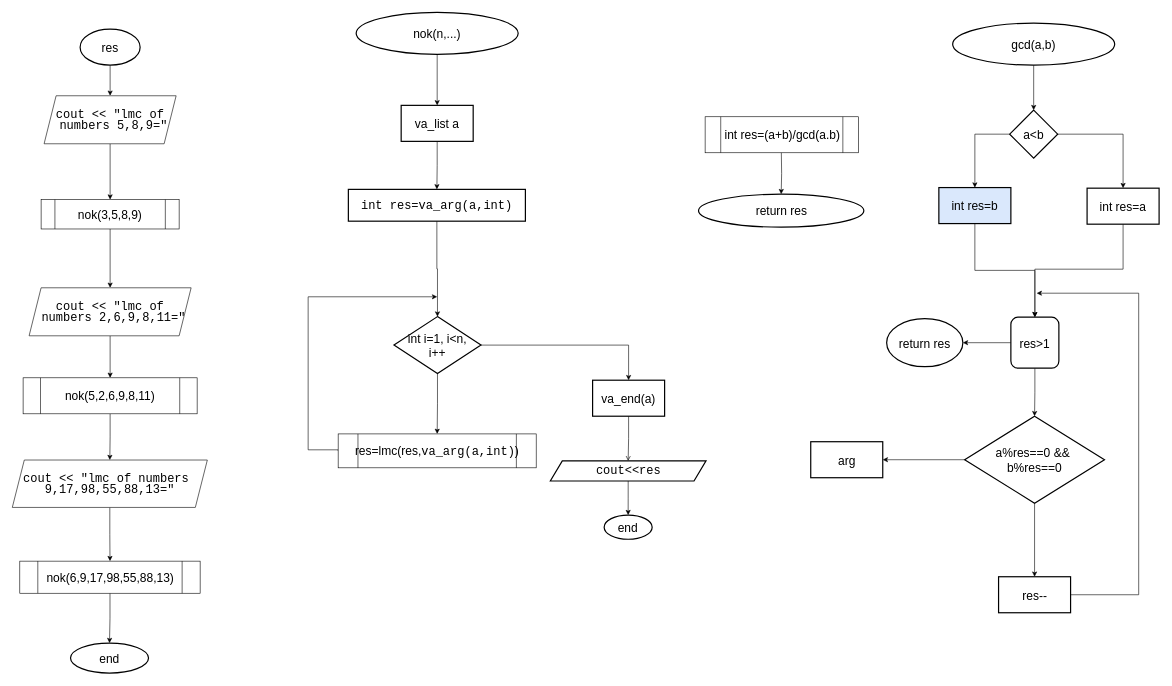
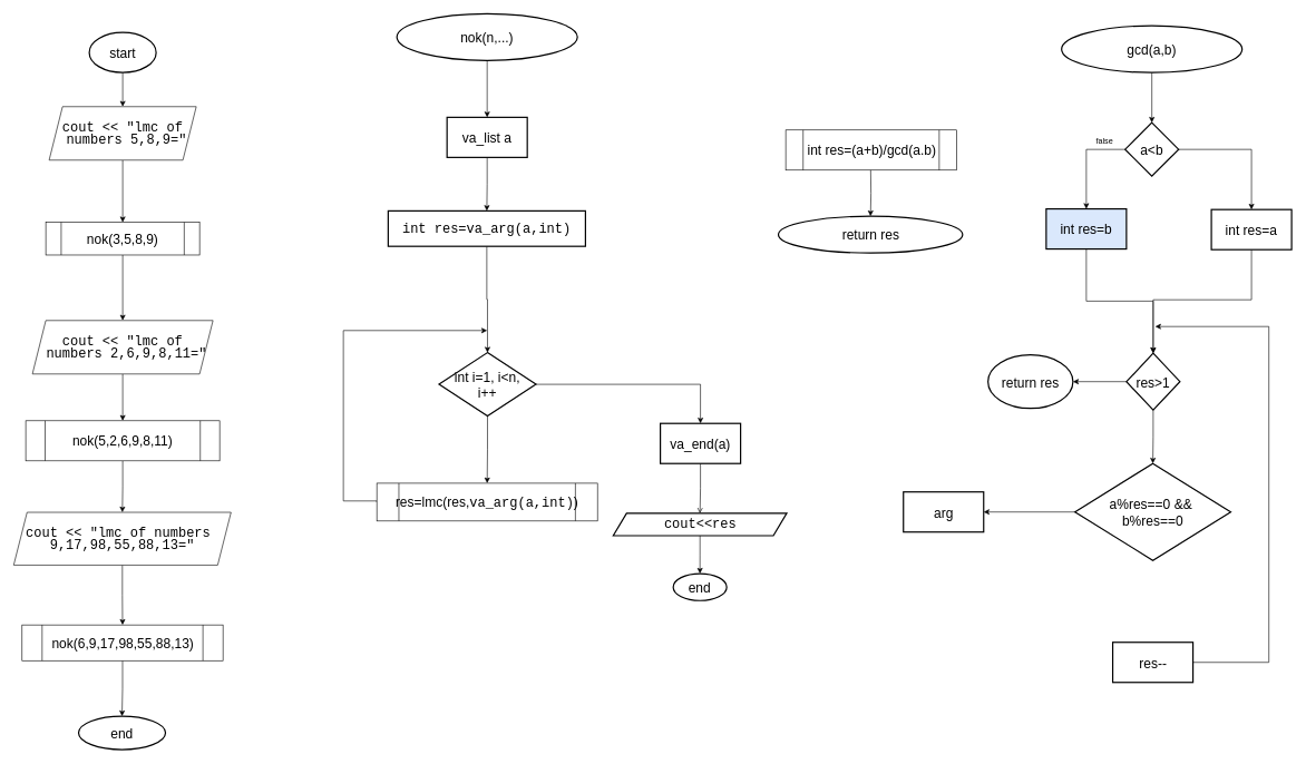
  <mxCell id="0" />
  <mxCell id="1" parent="0" />
  <mxCell id="2" value="" style="edgeStyle=orthogonalEdgeStyle;rounded=0;orthogonalLoop=1;jettySize=auto;html=1;" parent="1" source="3" target="40" edge="1"><mxGeometry relative="1" as="geometry"><mxPoint x="183" y="188" as="targetPoint" /></mxGeometry></mxCell>
- <mxCell id="3" value="&lt;font style=&quot;font-size: 20px;&quot;&gt;res&lt;/font&gt;" style="strokeWidth=2;html=1;shape=mxgraph.flowchart.start_1;whiteSpace=wrap;" parent="1" vertex="1"><mxGeometry x="133" y="48" width="100" height="60" as="geometry" /></mxCell>
+ <mxCell id="3" value="&lt;font style=&quot;font-size: 20px;&quot;&gt;start&lt;/font&gt;" style="strokeWidth=2;html=1;shape=mxgraph.flowchart.start_1;whiteSpace=wrap;" parent="1" vertex="1"><mxGeometry x="133" y="48" width="100" height="60" as="geometry" /></mxCell>
  <mxCell id="4" value="&lt;font style=&quot;font-size: 20px;&quot;&gt;end&lt;/font&gt;" style="ellipse;whiteSpace=wrap;html=1;strokeWidth=2;" parent="1" vertex="1"><mxGeometry x="117" y="1071" width="130" height="50" as="geometry" /></mxCell>
  <mxCell id="5" value="" style="edgeStyle=orthogonalEdgeStyle;rounded=0;orthogonalLoop=1;jettySize=auto;html=1;" parent="1" source="6" target="36" edge="1"><mxGeometry relative="1" as="geometry" /></mxCell>
  <mxCell id="6" value="&lt;font style=&quot;font-size: 20px;&quot;&gt;nok(n,...)&lt;/font&gt;" style="strokeWidth=2;html=1;shape=mxgraph.flowchart.start_1;whiteSpace=wrap;" parent="1" vertex="1"><mxGeometry x="593" y="20" width="270" height="70" as="geometry" /></mxCell>
  <mxCell id="7" value="" style="edgeStyle=orthogonalEdgeStyle;rounded=0;orthogonalLoop=1;jettySize=auto;html=1;" parent="1" source="9" target="33" edge="1"><mxGeometry relative="1" as="geometry"><mxPoint x="727.8" y="719.5" as="targetPoint" /></mxGeometry></mxCell>
  <mxCell id="8" value="" style="edgeStyle=orthogonalEdgeStyle;rounded=0;orthogonalLoop=1;jettySize=auto;html=1;" parent="1" source="9" target="52" edge="1"><mxGeometry relative="1" as="geometry" /></mxCell>
  <mxCell id="9" value="&lt;font style=&quot;font-size: 20px;&quot;&gt;int i=1, i&amp;lt;n,&lt;/font&gt;&lt;div&gt;&lt;font style=&quot;font-size: 20px;&quot;&gt;i++&lt;/font&gt;&lt;/div&gt;" style="rhombus;whiteSpace=wrap;html=1;strokeWidth=2;" parent="1" vertex="1"><mxGeometry x="656" y="527" width="145" height="95" as="geometry" /></mxCell>
  <mxCell id="10" style="edgeStyle=orthogonalEdgeStyle;rounded=0;orthogonalLoop=1;jettySize=auto;html=1;exitX=0;exitY=0.5;exitDx=0;exitDy=0;" parent="1" source="33" edge="1"><mxGeometry relative="1" as="geometry"><mxPoint x="728" y="494" as="targetPoint" /><Array as="points"><mxPoint x="563" y="749" /><mxPoint x="513" y="749" /><mxPoint x="513" y="494" /></Array><mxPoint x="630.5" y="749.5" as="sourcePoint" /></mxGeometry></mxCell>
  <mxCell id="11" value="" style="edgeStyle=orthogonalEdgeStyle;rounded=0;orthogonalLoop=1;jettySize=auto;html=1;" parent="1" target="12" edge="1"><mxGeometry relative="1" as="geometry"><mxPoint x="1301.5" y="253" as="sourcePoint" /></mxGeometry></mxCell>
  <mxCell id="12" value="&lt;font style=&quot;font-size: 20px;&quot;&gt;return res&lt;/font&gt;" style="ellipse;whiteSpace=wrap;html=1;strokeWidth=2;" parent="1" vertex="1"><mxGeometry x="1163.5" y="323" width="275.5" height="55" as="geometry" /></mxCell>
  <mxCell id="13" value="" style="edgeStyle=orthogonalEdgeStyle;rounded=0;orthogonalLoop=1;jettySize=auto;html=1;" parent="1" source="14" target="17" edge="1"><mxGeometry relative="1" as="geometry" /></mxCell>
  <mxCell id="14" value="&lt;font style=&quot;font-size: 20px;&quot;&gt;gcd(a,b)&lt;/font&gt;" style="strokeWidth=2;html=1;shape=mxgraph.flowchart.start_1;whiteSpace=wrap;" parent="1" vertex="1"><mxGeometry x="1587" y="38" width="270" height="70" as="geometry" /></mxCell>
  <mxCell id="15" value="" style="edgeStyle=orthogonalEdgeStyle;rounded=0;orthogonalLoop=1;jettySize=auto;html=1;" parent="1" source="17" target="19" edge="1"><mxGeometry relative="1" as="geometry" /></mxCell>
  <mxCell id="16" style="edgeStyle=orthogonalEdgeStyle;rounded=0;orthogonalLoop=1;jettySize=auto;html=1;exitX=0;exitY=0.5;exitDx=0;exitDy=0;" parent="1" source="17" target="21" edge="1"><mxGeometry relative="1" as="geometry" /></mxCell>
  <mxCell id="17" value="&lt;font style=&quot;font-size: 20px;&quot;&gt;a&amp;lt;b&lt;/font&gt;" style="rhombus;whiteSpace=wrap;html=1;strokeWidth=2;" parent="1" vertex="1"><mxGeometry x="1682" y="183" width="80" height="80" as="geometry" /></mxCell>
  <mxCell id="18" value="" style="edgeStyle=orthogonalEdgeStyle;rounded=0;orthogonalLoop=1;jettySize=auto;html=1;entryX=0.5;entryY=0;entryDx=0;entryDy=0;" parent="1" source="19" target="25" edge="1"><mxGeometry relative="1" as="geometry"><Array as="points"><mxPoint x="1871" y="448" /><mxPoint x="1724" y="448" /></Array></mxGeometry></mxCell>
  <mxCell id="19" value="&lt;font style=&quot;font-size: 20px;&quot;&gt;int res=a&lt;/font&gt;" style="whiteSpace=wrap;html=1;strokeWidth=2;" parent="1" vertex="1"><mxGeometry x="1811" y="313" width="120" height="60" as="geometry" /></mxCell>
  <mxCell id="20" style="edgeStyle=orthogonalEdgeStyle;rounded=0;orthogonalLoop=1;jettySize=auto;html=1;exitX=0.5;exitY=1;exitDx=0;exitDy=0;entryX=0.5;entryY=0;entryDx=0;entryDy=0;" parent="1" source="21" target="25" edge="1"><mxGeometry relative="1" as="geometry" /></mxCell>
  <mxCell id="21" value="&lt;font style=&quot;font-size: 20px;&quot;&gt;int res=b&lt;/font&gt;" style="whiteSpace=wrap;html=1;strokeWidth=2;fillColor=#dae8fc;" parent="1" vertex="1"><mxGeometry x="1564" y="312" width="120" height="60" as="geometry" /></mxCell>
+ <mxCell id="22" value="false" style="text;html=1;align=center;verticalAlign=middle;resizable=0;points=[];autosize=1;strokeColor=none;fillColor=none;" parent="1" vertex="1"><mxGeometry x="1626" y="196" width="50" height="30" as="geometry" /></mxCell>
  <mxCell id="23" value="" style="edgeStyle=orthogonalEdgeStyle;rounded=0;orthogonalLoop=1;jettySize=auto;html=1;" parent="1" source="25" target="28" edge="1"><mxGeometry relative="1" as="geometry" /></mxCell>
  <mxCell id="24" value="" style="edgeStyle=orthogonalEdgeStyle;rounded=0;orthogonalLoop=1;jettySize=auto;html=1;" parent="1" source="25" target="32" edge="1"><mxGeometry relative="1" as="geometry" /></mxCell>
- <mxCell id="25" value="&lt;font style=&quot;font-size: 20px;&quot;&gt;res&amp;gt;1&lt;/font&gt;" style="whiteSpace=wrap;html=1;strokeWidth=2;rounded=1;" parent="1" vertex="1"><mxGeometry x="1684" y="528" width="80" height="85" as="geometry" /></mxCell>
+ <mxCell id="25" value="&lt;font style=&quot;font-size: 20px;&quot;&gt;res&amp;gt;1&lt;/font&gt;" style="rhombus;whiteSpace=wrap;html=1;strokeWidth=2;" parent="1" vertex="1"><mxGeometry x="1684" y="528" width="80" height="85" as="geometry" /></mxCell>
  <mxCell id="26" value="" style="edgeStyle=orthogonalEdgeStyle;rounded=0;orthogonalLoop=1;jettySize=auto;html=1;" parent="1" source="28" target="29" edge="1"><mxGeometry relative="1" as="geometry" /></mxCell>
- <mxCell id="27" value="" style="edgeStyle=orthogonalEdgeStyle;rounded=0;orthogonalLoop=1;jettySize=auto;html=1;" parent="1" source="28" target="31" edge="1"><mxGeometry relative="1" as="geometry" /></mxCell>
  <mxCell id="28" value="&lt;span style=&quot;font-size: 20px;&quot;&gt;a%res==0 &amp;amp;&amp;amp;&amp;nbsp;&lt;/span&gt;&lt;div&gt;&lt;span style=&quot;font-size: 20px;&quot;&gt;b%res==0&lt;/span&gt;&lt;/div&gt;" style="rhombus;whiteSpace=wrap;html=1;strokeWidth=2;" parent="1" vertex="1"><mxGeometry x="1607" y="693" width="233" height="145" as="geometry" /></mxCell>
  <mxCell id="29" value="&lt;div style=&quot;font-size: 20px;&quot;&gt;&lt;font style=&quot;font-size: 20px;&quot;&gt;arg&lt;/font&gt;&lt;/div&gt;" style="whiteSpace=wrap;html=1;strokeWidth=2;" parent="1" vertex="1"><mxGeometry x="1350.5" y="735.5" width="120" height="60" as="geometry" /></mxCell>
  <mxCell id="30" style="edgeStyle=orthogonalEdgeStyle;rounded=0;orthogonalLoop=1;jettySize=auto;html=1;exitX=1;exitY=0.5;exitDx=0;exitDy=0;" parent="1" source="31" edge="1"><mxGeometry relative="1" as="geometry"><mxPoint x="1727" y="488" as="targetPoint" /><Array as="points"><mxPoint x="1897" y="990" /><mxPoint x="1897" y="488" /></Array></mxGeometry></mxCell>
  <mxCell id="31" value="&lt;font style=&quot;font-size: 20px;&quot;&gt;res--&lt;/font&gt;" style="whiteSpace=wrap;html=1;strokeWidth=2;" parent="1" vertex="1"><mxGeometry x="1663.5" y="960.5" width="120" height="60" as="geometry" /></mxCell>
  <mxCell id="32" value="&lt;font style=&quot;font-size: 20px;&quot;&gt;return res&lt;/font&gt;" style="ellipse;whiteSpace=wrap;html=1;strokeWidth=2;" parent="1" vertex="1"><mxGeometry x="1477" y="530.5" width="127" height="80" as="geometry" /></mxCell>
  <mxCell id="33" value="&lt;span style=&quot;font-size: 20px;&quot;&gt;res=lmc(res,&lt;/span&gt;&lt;span style=&quot;font-family: Consolas, &amp;quot;Courier New&amp;quot;, monospace; font-size: 20px; white-space: pre;&quot;&gt;va_arg(a,int)&lt;/span&gt;&lt;span style=&quot;font-size: 20px;&quot;&gt;)&lt;/span&gt;" style="shape=process;whiteSpace=wrap;html=1;backgroundOutline=1;" parent="1" vertex="1"><mxGeometry x="563" y="722.5" width="330" height="56.5" as="geometry" /></mxCell>
  <mxCell id="34" value="&lt;span style=&quot;font-size: 20px;&quot;&gt;int res=(a+b)/gcd(a.b)&lt;/span&gt;" style="shape=process;whiteSpace=wrap;html=1;backgroundOutline=1;" parent="1" vertex="1"><mxGeometry x="1174.5" y="194" width="255.5" height="60" as="geometry" /></mxCell>
  <mxCell id="35" value="" style="edgeStyle=orthogonalEdgeStyle;rounded=0;orthogonalLoop=1;jettySize=auto;html=1;" parent="1" source="36" target="38" edge="1"><mxGeometry relative="1" as="geometry" /></mxCell>
  <mxCell id="36" value="&lt;font style=&quot;font-size: 20px;&quot;&gt;va_list a&lt;/font&gt;" style="whiteSpace=wrap;html=1;strokeWidth=2;" parent="1" vertex="1"><mxGeometry x="668" y="175" width="120" height="60" as="geometry" /></mxCell>
  <mxCell id="37" style="edgeStyle=orthogonalEdgeStyle;rounded=0;orthogonalLoop=1;jettySize=auto;html=1;entryX=0.5;entryY=0;entryDx=0;entryDy=0;" parent="1" source="38" target="9" edge="1"><mxGeometry relative="1" as="geometry" /></mxCell>
  <mxCell id="38" value="&lt;div style=&quot;font-family: Consolas, &amp;quot;Courier New&amp;quot;, monospace; font-size: 20px; line-height: 19px; white-space: pre;&quot;&gt;int res=va_arg(a,int)&lt;/div&gt;" style="whiteSpace=wrap;html=1;strokeWidth=2;" parent="1" vertex="1"><mxGeometry x="580" y="315" width="295" height="53" as="geometry" /></mxCell>
  <mxCell id="39" value="" style="edgeStyle=orthogonalEdgeStyle;rounded=0;orthogonalLoop=1;jettySize=auto;html=1;" parent="1" source="40" target="46" edge="1"><mxGeometry relative="1" as="geometry"><mxPoint x="183" y="319" as="targetPoint" /></mxGeometry></mxCell>
  <mxCell id="40" value="&lt;div style=&quot;font-family: Consolas, &amp;quot;Courier New&amp;quot;, monospace; font-size: 20px; line-height: 19px; white-space: pre;&quot;&gt;cout &amp;lt;&amp;lt; &quot;lmc of&lt;/div&gt;&lt;div style=&quot;font-family: Consolas, &amp;quot;Courier New&amp;quot;, monospace; font-size: 20px; line-height: 19px; white-space: pre;&quot;&gt; numbers 5,8,9=&quot;&lt;/div&gt;" style="shape=parallelogram;perimeter=parallelogramPerimeter;whiteSpace=wrap;html=1;fixedSize=1;" parent="1" vertex="1"><mxGeometry x="73" y="159" width="220" height="80" as="geometry" /></mxCell>
  <mxCell id="41" value="" style="edgeStyle=orthogonalEdgeStyle;rounded=0;orthogonalLoop=1;jettySize=auto;html=1;exitX=0.5;exitY=1;exitDx=0;exitDy=0;" parent="1" source="46" target="43" edge="1"><mxGeometry relative="1" as="geometry"><mxPoint x="183" y="399" as="sourcePoint" /></mxGeometry></mxCell>
  <mxCell id="42" value="" style="edgeStyle=orthogonalEdgeStyle;rounded=0;orthogonalLoop=1;jettySize=auto;html=1;" parent="1" source="43" target="48" edge="1"><mxGeometry relative="1" as="geometry"><mxPoint x="183" y="639" as="targetPoint" /></mxGeometry></mxCell>
  <mxCell id="43" value="&lt;div style=&quot;font-family: Consolas, &amp;quot;Courier New&amp;quot;, monospace; font-size: 20px; line-height: 19px; white-space: pre;&quot;&gt;&lt;div style=&quot;line-height: 19px;&quot;&gt;cout &amp;lt;&amp;lt; &quot;lmc of&lt;/div&gt;&lt;div style=&quot;line-height: 19px;&quot;&gt; numbers 2,6,9,8,11=&quot;&lt;/div&gt;&lt;/div&gt;" style="shape=parallelogram;perimeter=parallelogramPerimeter;whiteSpace=wrap;html=1;fixedSize=1;" parent="1" vertex="1"><mxGeometry x="48" y="479" width="270" height="80" as="geometry" /></mxCell>
  <mxCell id="44" value="" style="edgeStyle=orthogonalEdgeStyle;rounded=0;orthogonalLoop=1;jettySize=auto;html=1;" parent="1" source="45" target="50" edge="1"><mxGeometry relative="1" as="geometry" /></mxCell>
  <mxCell id="45" value="&lt;div style=&quot;font-family: Consolas, &amp;quot;Courier New&amp;quot;, monospace; font-size: 20px; line-height: 19px; white-space: pre;&quot;&gt;&lt;div style=&quot;line-height: 19px;&quot;&gt;&lt;div style=&quot;line-height: 19px;&quot;&gt;cout &amp;lt;&amp;lt; &quot;lmc of&lt;span style=&quot;background-color: initial;&quot;&gt; numbers &lt;/span&gt;&lt;/div&gt;&lt;div style=&quot;line-height: 19px;&quot;&gt;&lt;span style=&quot;background-color: initial;&quot;&gt;9,17,98,55,88,13=&quot;&lt;/span&gt;&lt;/div&gt;&lt;/div&gt;&lt;/div&gt;" style="shape=parallelogram;perimeter=parallelogramPerimeter;whiteSpace=wrap;html=1;fixedSize=1;" parent="1" vertex="1"><mxGeometry x="20" y="766" width="325" height="79" as="geometry" /></mxCell>
  <mxCell id="46" value="&lt;font style=&quot;font-size: 20px;&quot;&gt;nok(3,5,8,9)&lt;/font&gt;" style="shape=process;whiteSpace=wrap;html=1;backgroundOutline=1;" parent="1" vertex="1"><mxGeometry x="68" y="332" width="230" height="49" as="geometry" /></mxCell>
  <mxCell id="47" style="edgeStyle=orthogonalEdgeStyle;rounded=0;orthogonalLoop=1;jettySize=auto;html=1;" parent="1" source="48" target="45" edge="1"><mxGeometry relative="1" as="geometry" /></mxCell>
  <mxCell id="48" value="&lt;span style=&quot;font-size: 20px;&quot;&gt;nok(5,2,6,9,8,11)&lt;/span&gt;" style="shape=process;whiteSpace=wrap;html=1;backgroundOutline=1;" parent="1" vertex="1"><mxGeometry x="38" y="629" width="290" height="60" as="geometry" /></mxCell>
  <mxCell id="49" style="edgeStyle=orthogonalEdgeStyle;rounded=0;orthogonalLoop=1;jettySize=auto;html=1;" parent="1" source="50" target="4" edge="1"><mxGeometry relative="1" as="geometry" /></mxCell>
  <mxCell id="50" value="&lt;span style=&quot;font-size: 20px;&quot;&gt;nok(6,9,17,98,55,88,13)&lt;/span&gt;" style="shape=process;whiteSpace=wrap;html=1;backgroundOutline=1;" parent="1" vertex="1"><mxGeometry x="32.5" y="934.5" width="300.5" height="53.5" as="geometry" /></mxCell>
  <mxCell id="51" style="edgeStyle=orthogonalEdgeStyle;rounded=0;orthogonalLoop=1;jettySize=auto;html=1;exitX=0.5;exitY=1;exitDx=0;exitDy=0;entryX=0.5;entryY=0;entryDx=0;entryDy=0;endArrow=open;" parent="1" source="52" target="54" edge="1"><mxGeometry relative="1" as="geometry" /></mxCell>
  <mxCell id="52" value="&lt;font style=&quot;font-size: 20px;&quot;&gt;va_end(a)&lt;/font&gt;" style="whiteSpace=wrap;html=1;strokeWidth=2;" parent="1" vertex="1"><mxGeometry x="987" y="633" width="120" height="60" as="geometry" /></mxCell>
  <mxCell id="53" value="" style="edgeStyle=orthogonalEdgeStyle;rounded=0;orthogonalLoop=1;jettySize=auto;html=1;" edge="1" parent="1" source="54" target="55"><mxGeometry relative="1" as="geometry" /></mxCell>
  <mxCell id="54" value="&lt;span style=&quot;font-family: Consolas, &amp;quot;Courier New&amp;quot;, monospace; font-size: 20px; white-space: pre;&quot;&gt;cout&amp;lt;&amp;lt;res&lt;/span&gt;" style="shape=parallelogram;perimeter=parallelogramPerimeter;whiteSpace=wrap;html=1;fixedSize=1;strokeWidth=2;" parent="1" vertex="1"><mxGeometry x="916.5" y="767.5" width="259.5" height="33.5" as="geometry" /></mxCell>
  <mxCell id="55" value="&lt;font style=&quot;font-size: 20px;&quot;&gt;end&lt;/font&gt;" style="ellipse;whiteSpace=wrap;html=1;strokeWidth=2;" vertex="1" parent="1"><mxGeometry x="1006.25" y="857.75" width="80" height="40.25" as="geometry" /></mxCell>
